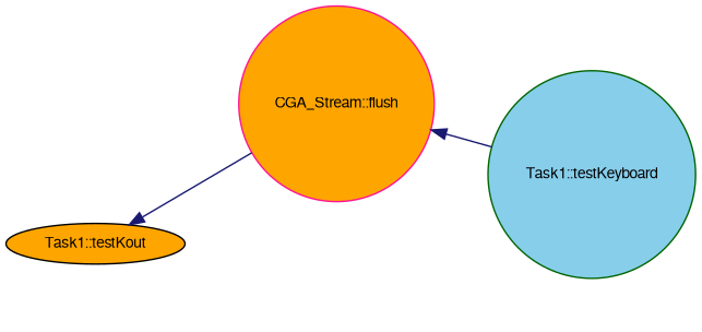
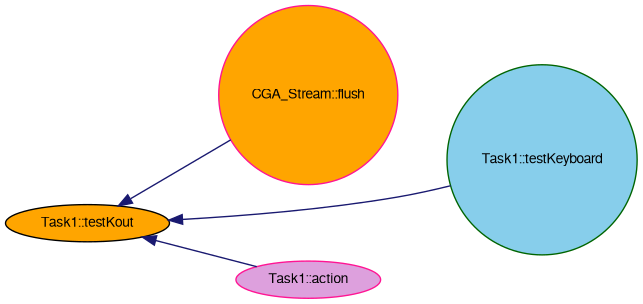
  digraph {
    rankdir=LR
    node [color=deeppink fillcolor=orange fontname=FreeSans fontsize=10 shape=circle style=filled]
    edge [color=midnightblue dir=back fontname=FreeSans fontsize=10 labelfontname=FreeSans labelfontsize=10 style=solid]
    n1 [fontcolor=black height=0.2 label="CGA_Stream::flush" width=0.4]
    n2 [color=darkgreen fillcolor=skyblue height=0.2 label="Task1::testKeyboard" width=0.4]
    n3 [color=black height=0.2 label="Task1::testKout" shape=ellipse width=0.4]
-   n1 -> n2
+   n4 [fillcolor=plum height=0.2 label="Task1::action" shape=ellipse width=0.4]
+   n3 -> n2
    n3 -> n1
+   n3 -> n4
  }
